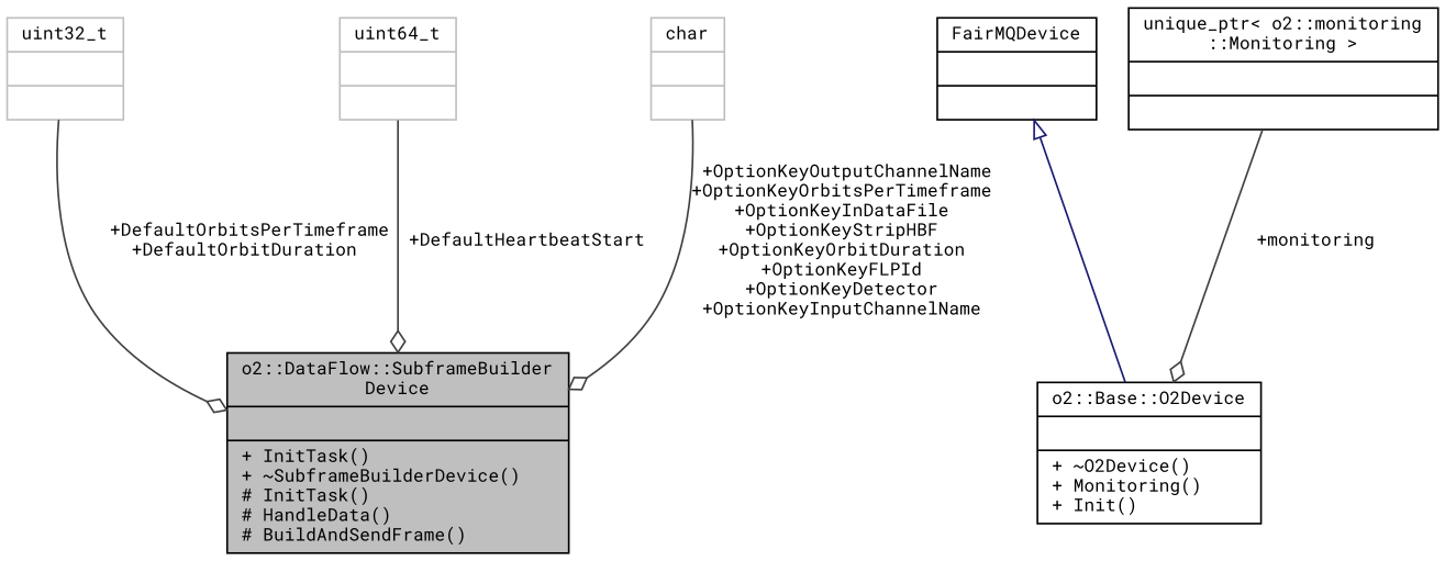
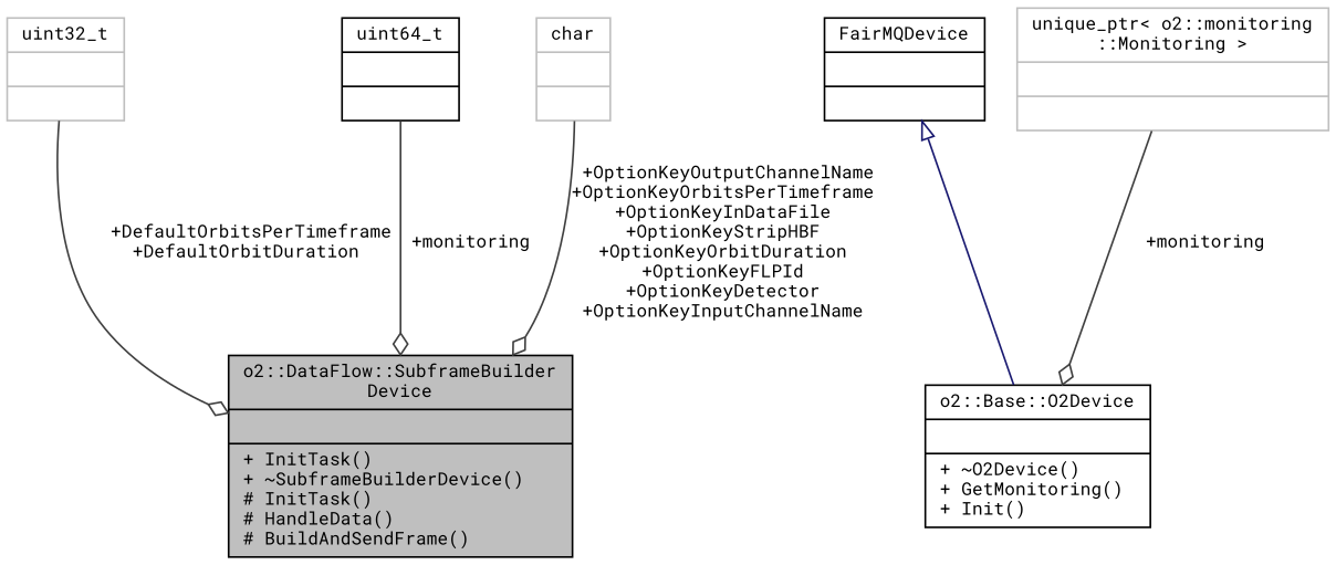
  digraph {
    fontname="Roboto Mono"
    node [color=grey75 fontname="Roboto Mono" fontsize=10 shape=record]
    edge [color=grey25 fontname="Roboto Mono" fontsize=10 labelfontname=Helvetica labelfontsize=10 style=solid arrowhead=odiamond]
    n1 [color=black fillcolor=grey75 fontcolor=black height=0.2 label="{o2::DataFlow::SubframeBuilder\lDevice\n||+ InitTask()\l+ ~SubframeBuilderDevice()\l# InitTask()\l# HandleData()\l# BuildAndSendFrame()\l}" style=filled width=0.4]
-   n2 [color=black height=0.2 label="{o2::Base::O2Device\n||+ ~O2Device()\l+ Monitoring()\l+ Init()\l}" width=0.4]
+   n2 [color=black height=0.2 label="{o2::Base::O2Device\n||+ ~O2Device()\l+ GetMonitoring()\l+ Init()\l}" width=0.4]
    n3 [color=black height=0.2 label="{FairMQDevice\n||}" width=0.4]
-   n4 [color=black height=0.2 label="{unique_ptr\< o2::monitoring\l::Monitoring \>\n||}" width=0.4]
+   n4 [height=0.2 label="{unique_ptr\< o2::monitoring\l::Monitoring \>\n||}" width=0.4]
    n5 [height=0.2 label="{uint32_t\n||}" width=0.4]
-   n6 [height=0.2 label="{uint64_t\n||}" width=0.4]
+   n6 [color=black height=0.2 label="{uint64_t\n||}" width=0.4]
    n7 [height=0.2 label="{char\n||}" width=0.4]
    n3 -> n2 [arrowtail=onormal color=midnightblue dir=back arrowhead=""]
    n4 -> n2 [label=" +monitoring"]
    n5 -> n1 [label=" +DefaultOrbitsPerTimeframe\n+DefaultOrbitDuration"]
-   n6 -> n1 [label=" +DefaultHeartbeatStart"]
+   n6 -> n1 [label=" +monitoring"]
    n7 -> n1 [label=" +OptionKeyOutputChannelName\n+OptionKeyOrbitsPerTimeframe\n+OptionKeyInDataFile\n+OptionKeyStripHBF\n+OptionKeyOrbitDuration\n+OptionKeyFLPId\n+OptionKeyDetector\n+OptionKeyInputChannelName"]
  }
